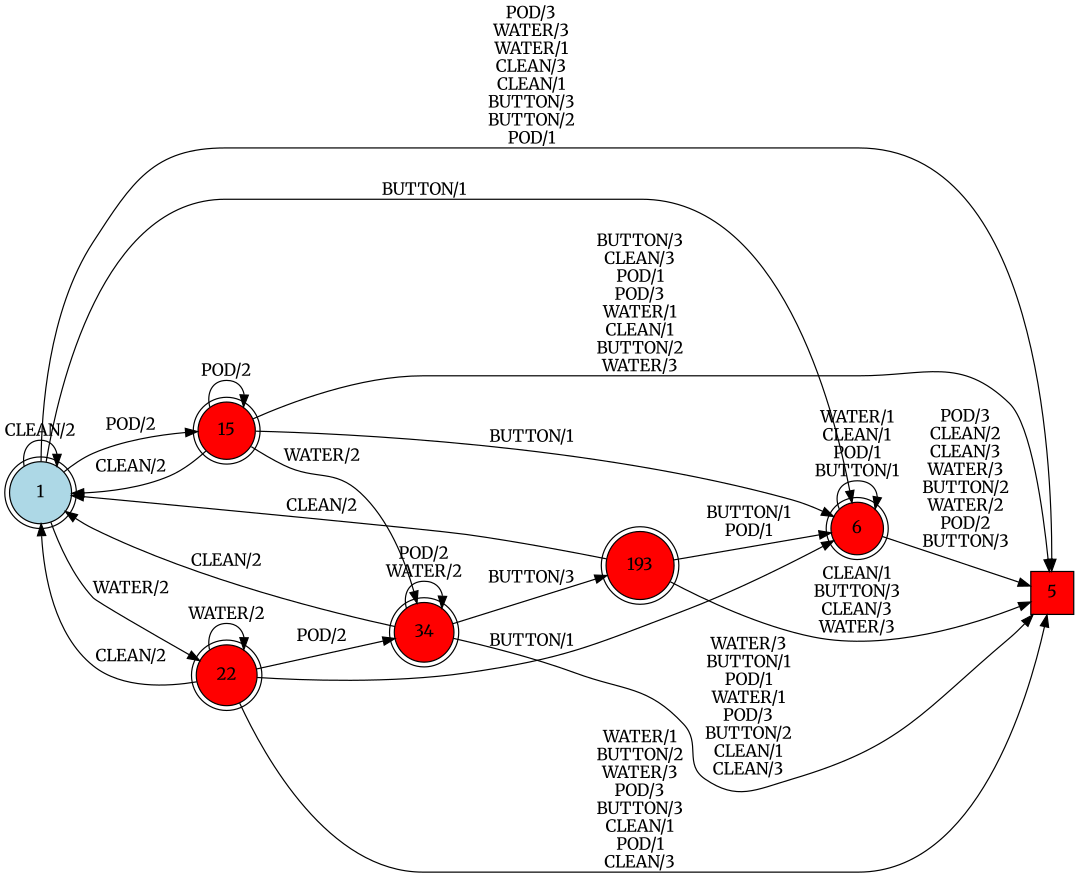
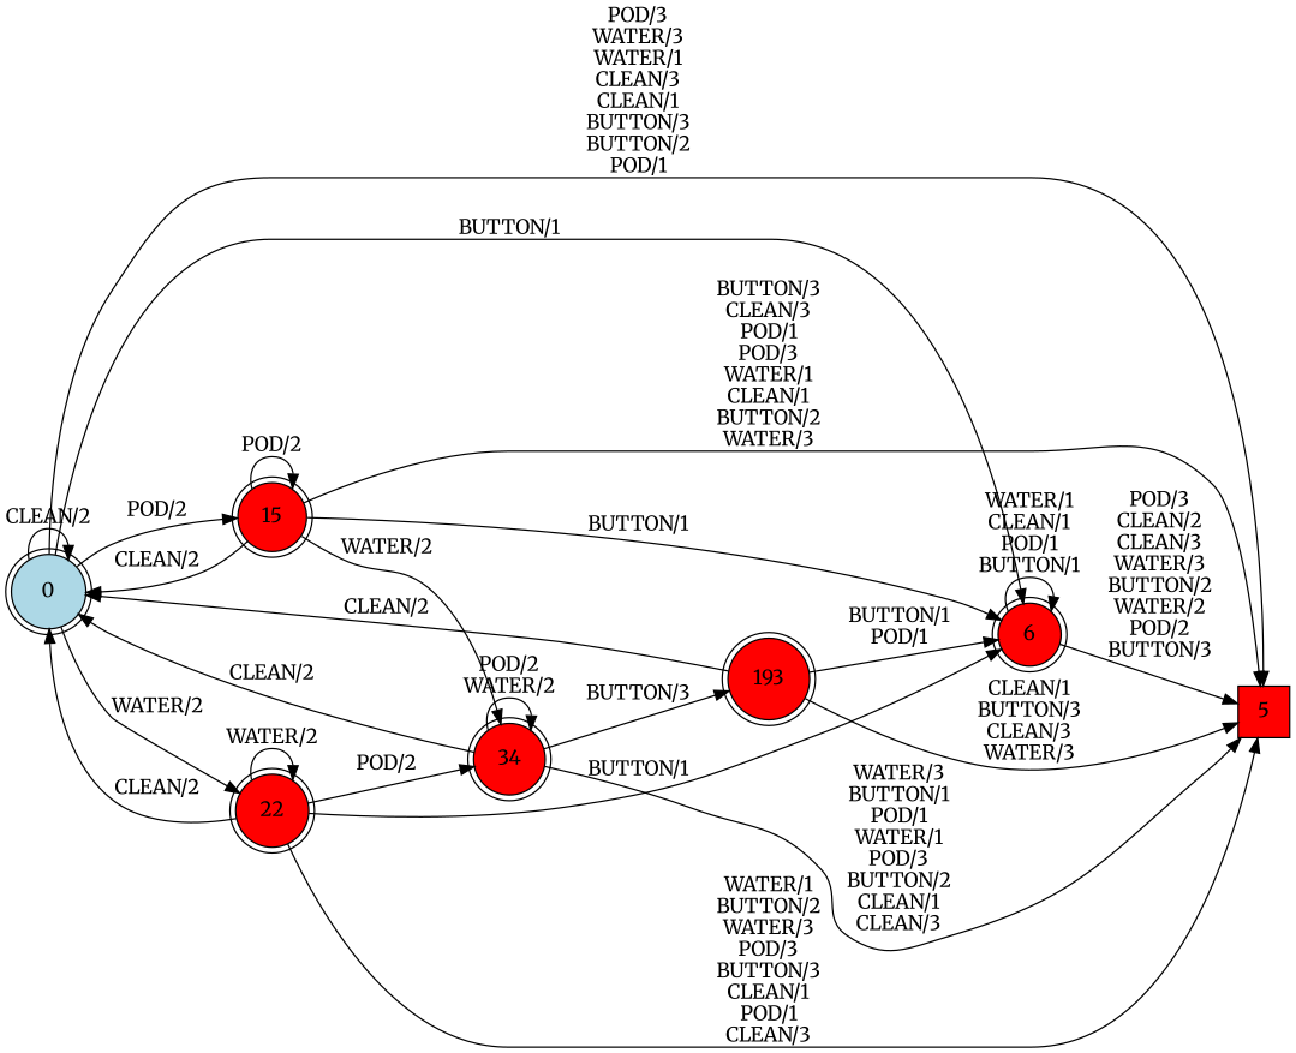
  digraph {
    rankdir=LR
    fontname=Merriweather
    node [fillcolor=red shape=doublecircle style=filled fontname=Merriweather]
    edge [fontname=Merriweather]
-   0 [fillcolor=lightblue isInitial=True label=1]
+   0 [fillcolor=lightblue isInitial=True]
    5 [shape=square]
    6
    15
    22
    34
    193
    0 -> 0 [label="CLEAN/2"]
    0 -> 5 [label="POD/3\nWATER/3\nWATER/1\nCLEAN/3\nCLEAN/1\nBUTTON/3\nBUTTON/2\nPOD/1"]
    0 -> 6 [label="BUTTON/1"]
    0 -> 15 [label="POD/2"]
    0 -> 22 [label="WATER/2"]
    6 -> 5 [label="POD/3\nCLEAN/2\nCLEAN/3\nWATER/3\nBUTTON/2\nWATER/2\nPOD/2\nBUTTON/3"]
    6 -> 6 [label="WATER/1\nCLEAN/1\nPOD/1\nBUTTON/1"]
    15 -> 0 [label="CLEAN/2"]
    15 -> 5 [label="BUTTON/3\nCLEAN/3\nPOD/1\nPOD/3\nWATER/1\nCLEAN/1\nBUTTON/2\nWATER/3"]
    15 -> 6 [label="BUTTON/1"]
    15 -> 15 [label="POD/2"]
    15 -> 34 [label="WATER/2"]
    22 -> 0 [label="CLEAN/2"]
    22 -> 5 [label="WATER/1\nBUTTON/2\nWATER/3\nPOD/3\nBUTTON/3\nCLEAN/1\nPOD/1\nCLEAN/3"]
    22 -> 6 [label="BUTTON/1"]
    22 -> 22 [label="WATER/2"]
    22 -> 34 [label="POD/2"]
    34 -> 0 [label="CLEAN/2"]
    34 -> 5 [label="WATER/3\nBUTTON/1\nPOD/1\nWATER/1\nPOD/3\nBUTTON/2\nCLEAN/1\nCLEAN/3"]
    34 -> 34 [label="POD/2\nWATER/2"]
    34 -> 193 [label="BUTTON/3"]
    193 -> 0 [label="CLEAN/2"]
    193 -> 5 [label="CLEAN/1\nBUTTON/3\nCLEAN/3\nWATER/3"]
    193 -> 6 [label="BUTTON/1\nPOD/1"]
  }
